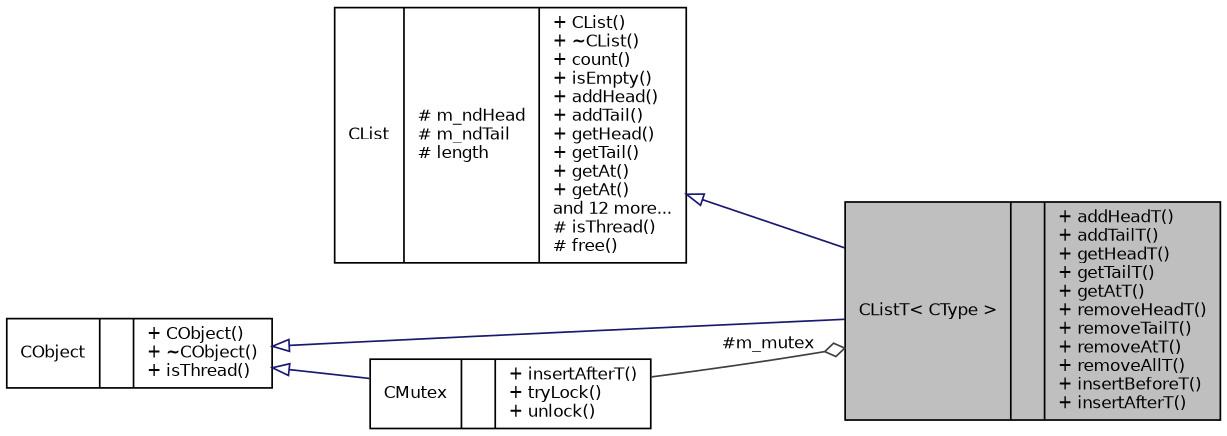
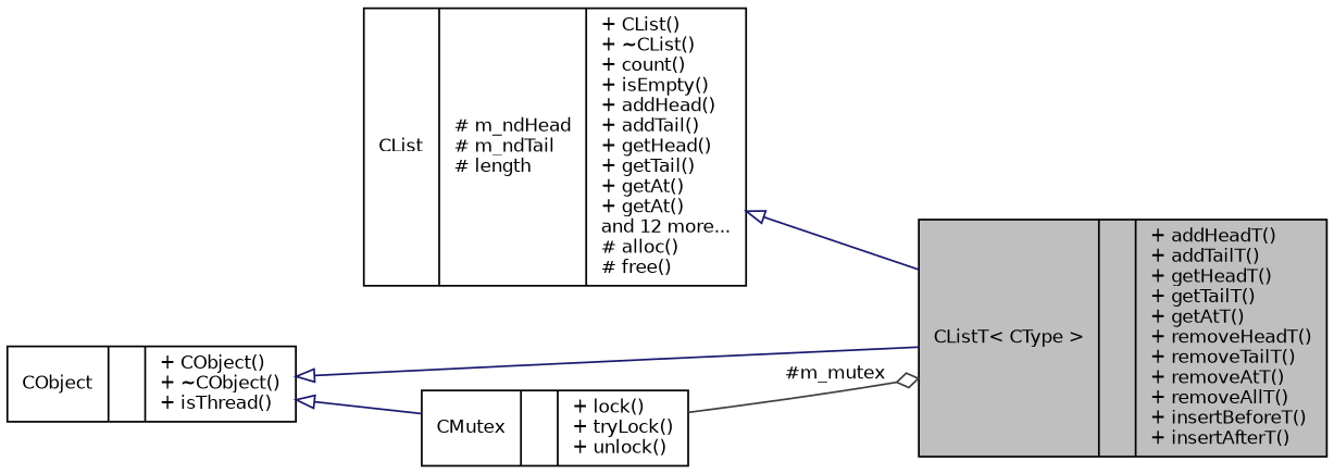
  digraph {
    rankdir=LR
    node [color=black fillcolor=white fontname=Helvetica fontsize=10 shape=record style=filled]
    edge [arrowtail=onormal color=midnightblue dir=back fontname=Helvetica fontsize=10 labelfontname=Helvetica labelfontsize=10 style=solid]
    n1 [fillcolor=grey75 fontcolor=black height=0.2 label="{CListT\< CType \>\n||+ addHeadT()\l+ addTailT()\l+ getHeadT()\l+ getTailT()\l+ getAtT()\l+ removeHeadT()\l+ removeTailT()\l+ removeAtT()\l+ removeAllT()\l+ insertBeforeT()\l+ insertAfterT()\l}" width=0.4]
-   n2 [height=0.2 label="{CList\n|# m_ndHead\l# m_ndTail\l# length\l|+ CList()\l+ ~CList()\l+ count()\l+ isEmpty()\l+ addHead()\l+ addTail()\l+ getHead()\l+ getTail()\l+ getAt()\l+ getAt()\land 12 more...\l# isThread()\l# free()\l}" width=0.4]
+   n2 [height=0.2 label="{CList\n|# m_ndHead\l# m_ndTail\l# length\l|+ CList()\l+ ~CList()\l+ count()\l+ isEmpty()\l+ addHead()\l+ addTail()\l+ getHead()\l+ getTail()\l+ getAt()\l+ getAt()\land 12 more...\l# alloc()\l# free()\l}" width=0.4]
    n3 [height=0.2 label="{CObject\n||+ CObject()\l+ ~CObject()\l+ isThread()\l}" width=0.4]
-   n4 [height=0.2 label="{CMutex\n||+ insertAfterT()\l+ tryLock()\l+ unlock()\l}" width=0.4]
+   n4 [height=0.2 label="{CMutex\n||+ lock()\l+ tryLock()\l+ unlock()\l}" width=0.4]
    n2 -> n1
    n3 -> n1
    n3 -> n4
    n4 -> n1 [arrowhead=odiamond color=grey25 label=" #m_mutex" arrowtail="" dir=""]
  }
